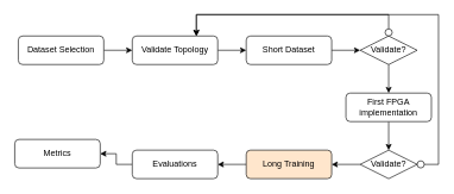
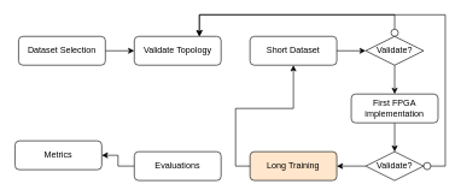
  <mxCell id="0" />
  <mxCell id="1" parent="0" />
  <mxCell id="2" style="edgeStyle=orthogonalEdgeStyle;rounded=0;orthogonalLoop=1;jettySize=auto;html=1;exitX=1;exitY=0.5;exitDx=0;exitDy=0;entryX=0;entryY=0.5;entryDx=0;entryDy=0;" edge="1" parent="1" source="3" target="5"><mxGeometry relative="1" as="geometry" /></mxCell>
  <mxCell id="3" value="Dataset Selection" style="rounded=1;whiteSpace=wrap;html=1;" vertex="1" parent="1"><mxGeometry y="50" width="120" height="40" as="geometry" x="25" /></mxCell>
- <mxCell id="4" style="edgeStyle=orthogonalEdgeStyle;rounded=0;orthogonalLoop=1;jettySize=auto;html=1;exitX=1;exitY=0.5;exitDx=0;exitDy=0;entryX=0;entryY=0.5;entryDx=0;entryDy=0;" edge="1" parent="1" source="5" target="7"><mxGeometry relative="1" as="geometry" /></mxCell>
  <mxCell id="5" value="Validate Topology" style="rounded=1;whiteSpace=wrap;html=1;" vertex="1" parent="1"><mxGeometry x="185" y="50" width="120" height="40" as="geometry" /></mxCell>
  <mxCell id="6" style="edgeStyle=orthogonalEdgeStyle;rounded=0;orthogonalLoop=1;jettySize=auto;html=1;exitX=1;exitY=0.5;exitDx=0;exitDy=0;entryX=0;entryY=0.5;entryDx=0;entryDy=0;" edge="1" parent="1" source="7" target="20"><mxGeometry relative="1" as="geometry" /></mxCell>
  <mxCell id="7" value="&lt;div&gt;Short Dataset&lt;/div&gt;" style="rounded=1;whiteSpace=wrap;html=1;" vertex="1" parent="1"><mxGeometry x="345" y="50" width="120" height="40" as="geometry" /></mxCell>
  <mxCell id="8" style="edgeStyle=orthogonalEdgeStyle;rounded=0;orthogonalLoop=1;jettySize=auto;html=1;exitX=0.5;exitY=1;exitDx=0;exitDy=0;entryX=0.5;entryY=0;entryDx=0;entryDy=0;" edge="1" parent="1" source="9" target="16"><mxGeometry relative="1" as="geometry" /></mxCell>
  <mxCell id="9" value="First FPGA implementation" style="rounded=1;whiteSpace=wrap;html=1;" vertex="1" parent="1"><mxGeometry x="485" y="130" width="120" height="40" as="geometry" /></mxCell>
- <mxCell id="10" style="edgeStyle=orthogonalEdgeStyle;rounded=0;orthogonalLoop=1;jettySize=auto;html=1;exitX=0;exitY=0.5;exitDx=0;exitDy=0;" edge="1" parent="1" source="11" target="13"><mxGeometry relative="1" as="geometry" /></mxCell>
+ <mxCell id="10" style="edgeStyle=orthogonalEdgeStyle;rounded=0;orthogonalLoop=1;jettySize=auto;html=1;exitX=0;exitY=0.5;exitDx=0;exitDy=0;" edge="1" parent="1" source="11" target="7"><mxGeometry relative="1" as="geometry" /></mxCell>
  <mxCell id="11" value="Long Training" style="rounded=1;whiteSpace=wrap;html=1;fillColor=#ffe6cc;" vertex="1" parent="1"><mxGeometry x="345" y="210" width="120" height="40" as="geometry" /></mxCell>
  <mxCell id="12" style="edgeStyle=orthogonalEdgeStyle;rounded=0;orthogonalLoop=1;jettySize=auto;html=1;exitX=0;exitY=0.5;exitDx=0;exitDy=0;entryX=1;entryY=0.5;entryDx=0;entryDy=0;" edge="1" parent="1" source="13" target="14"><mxGeometry relative="1" as="geometry" /></mxCell>
  <mxCell id="13" value="Evaluations" style="rounded=1;whiteSpace=wrap;html=1;" vertex="1" parent="1"><mxGeometry x="185" y="210" width="120" height="40" as="geometry" /></mxCell>
  <mxCell id="14" value="Metrics" style="rounded=1;whiteSpace=wrap;html=1;" vertex="1" parent="1"><mxGeometry x="20" y="195" width="120" height="40" as="geometry" /></mxCell>
  <mxCell id="15" style="edgeStyle=orthogonalEdgeStyle;rounded=0;orthogonalLoop=1;jettySize=auto;html=1;exitX=0;exitY=0.5;exitDx=0;exitDy=0;entryX=1;entryY=0.5;entryDx=0;entryDy=0;" edge="1" parent="1" source="16" target="11"><mxGeometry relative="1" as="geometry" /></mxCell>
  <mxCell id="16" value="Validate?" style="rhombus;whiteSpace=wrap;html=1;" vertex="1" parent="1"><mxGeometry x="505" y="210" width="80" height="40" as="geometry" /></mxCell>
  <mxCell id="17" style="edgeStyle=orthogonalEdgeStyle;rounded=0;orthogonalLoop=1;jettySize=auto;html=1;exitX=1;exitY=0.5;exitDx=0;exitDy=0;entryX=0.75;entryY=0;entryDx=0;entryDy=0;" edge="1" parent="1" source="18" target="5"><mxGeometry relative="1" as="geometry"><Array as="points"><mxPoint x="615" y="230" /><mxPoint x="615" y="20" /><mxPoint x="275" y="20" /></Array></mxGeometry></mxCell>
  <mxCell id="18" value="" style="ellipse;whiteSpace=wrap;html=1;aspect=fixed;" vertex="1" parent="1"><mxGeometry x="585" y="225" width="10" height="10" as="geometry" /></mxCell>
  <mxCell id="19" style="edgeStyle=orthogonalEdgeStyle;rounded=0;orthogonalLoop=1;jettySize=auto;html=1;exitX=0.5;exitY=1;exitDx=0;exitDy=0;entryX=0.5;entryY=0;entryDx=0;entryDy=0;" edge="1" parent="1" source="20" target="9"><mxGeometry relative="1" as="geometry" /></mxCell>
  <mxCell id="20" value="Validate?" style="rhombus;whiteSpace=wrap;html=1;" vertex="1" parent="1"><mxGeometry x="505" y="50" width="80" height="40" as="geometry" /></mxCell>
  <mxCell id="21" style="edgeStyle=orthogonalEdgeStyle;rounded=0;orthogonalLoop=1;jettySize=auto;html=1;exitX=0.5;exitY=0;exitDx=0;exitDy=0;entryX=0.75;entryY=0;entryDx=0;entryDy=0;" edge="1" parent="1" source="22" target="5"><mxGeometry relative="1" as="geometry" /></mxCell>
  <mxCell id="22" value="" style="ellipse;whiteSpace=wrap;html=1;aspect=fixed;" vertex="1" parent="1"><mxGeometry x="540" y="40" width="10" height="10" as="geometry" /></mxCell>
